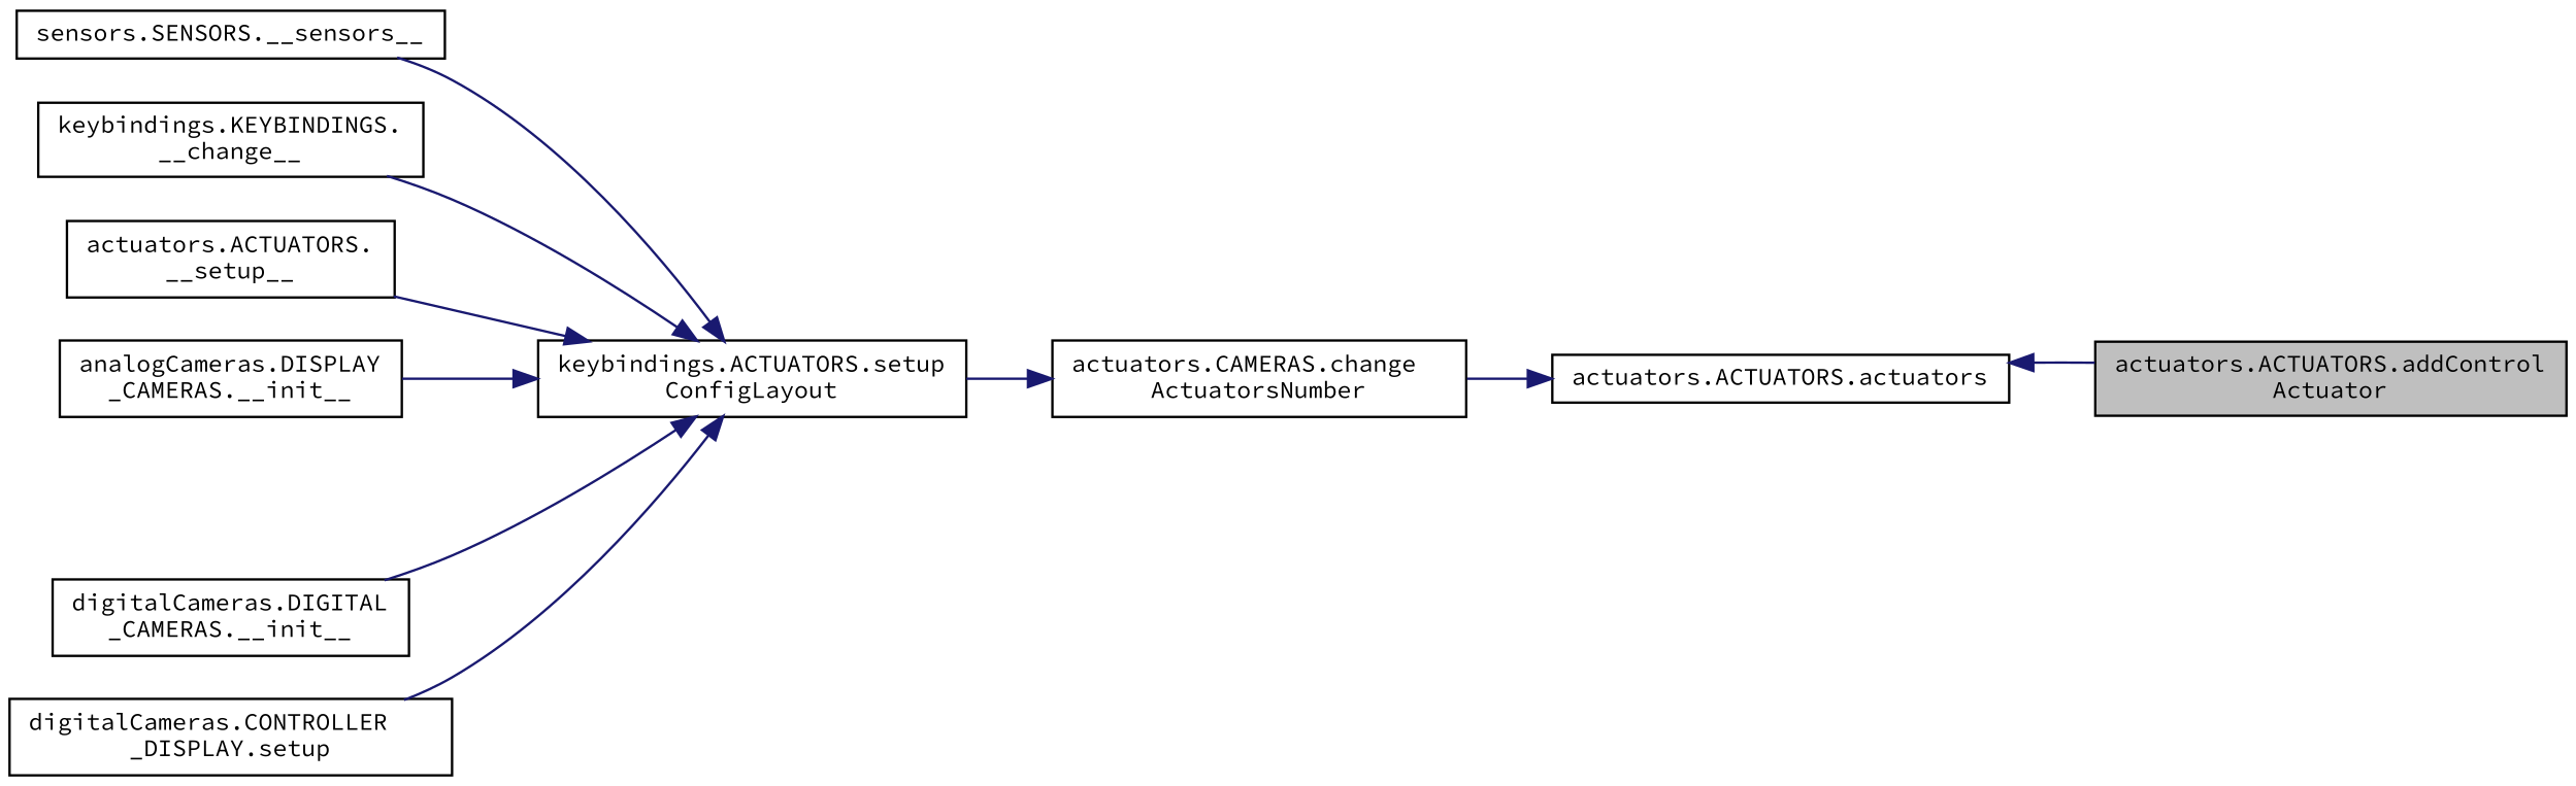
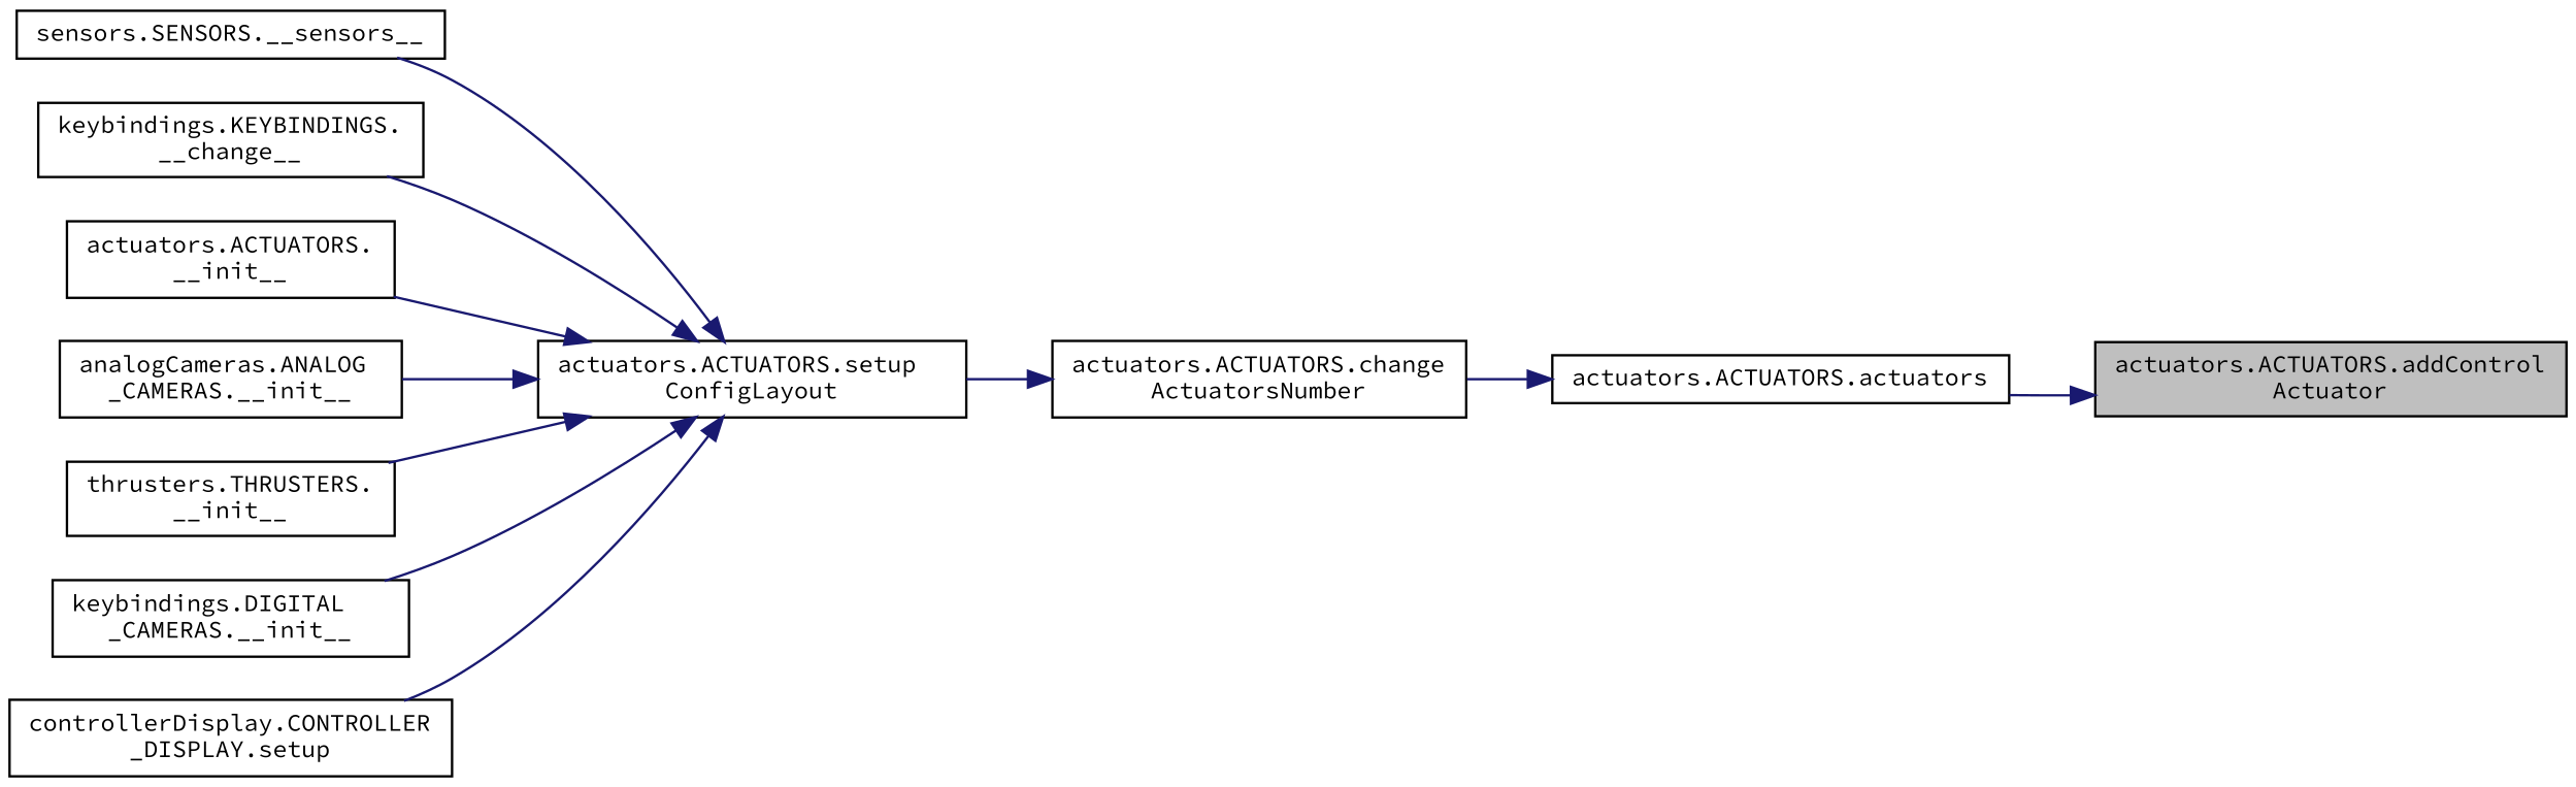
  digraph {
    fontname="Source Code Pro"
    rankdir=RL
    node [color=black fillcolor=white fontname="Source Code Pro" fontsize=10 shape=record style=filled]
    edge [color=midnightblue dir=back fontname="Source Code Pro" fontsize=10 labelfontname=Helvetica labelfontsize=10 style=solid]
    n1 [fillcolor=grey75 fontcolor=black height=0.2 label="actuators.ACTUATORS.addControl\lActuator" width=0.4]
    n2 [height=0.2 label="actuators.ACTUATORS.actuators" width=0.4]
-   n3 [height=0.2 label="actuators.CAMERAS.change\lActuatorsNumber" width=0.4]
-   n4 [height=0.2 label="keybindings.ACTUATORS.setup\lConfigLayout" width=0.4]
+   n3 [height=0.2 label="actuators.ACTUATORS.change\lActuatorsNumber" width=0.4]
+   n4 [height=0.2 label="actuators.ACTUATORS.setup\lConfigLayout" width=0.4]
    n5 [height=0.2 label="sensors.SENSORS.__sensors__" width=0.4]
    n6 [height=0.2 label="keybindings.KEYBINDINGS.\l__change__" width=0.4]
-   n7 [height=0.2 label="actuators.ACTUATORS.\l__setup__" width=0.4]
-   n8 [height=0.2 label="analogCameras.DISPLAY\l_CAMERAS.__init__" width=0.4]
-   n10 [height=0.2 label="digitalCameras.DIGITAL\l_CAMERAS.__init__" width=0.4]
-   n11 [height=0.2 label="digitalCameras.CONTROLLER\l_DISPLAY.setup" width=0.4]
-   n2 -> n1
+   n7 [height=0.2 label="actuators.ACTUATORS.\l__init__" width=0.4]
+   n8 [height=0.2 label="analogCameras.ANALOG\l_CAMERAS.__init__" width=0.4]
+   n9 [height=0.2 label="thrusters.THRUSTERS.\l__init__" width=0.4]
+   n10 [height=0.2 label="keybindings.DIGITAL\l_CAMERAS.__init__" width=0.4]
+   n11 [height=0.2 label="controllerDisplay.CONTROLLER\l_DISPLAY.setup" width=0.4]
+   n1 -> n2
    n2 -> n3
    n3 -> n4
    n4 -> n5
    n4 -> n6
    n4 -> n7
    n4 -> n8
+   n4 -> n9
    n4 -> n10
    n4 -> n11
  }
